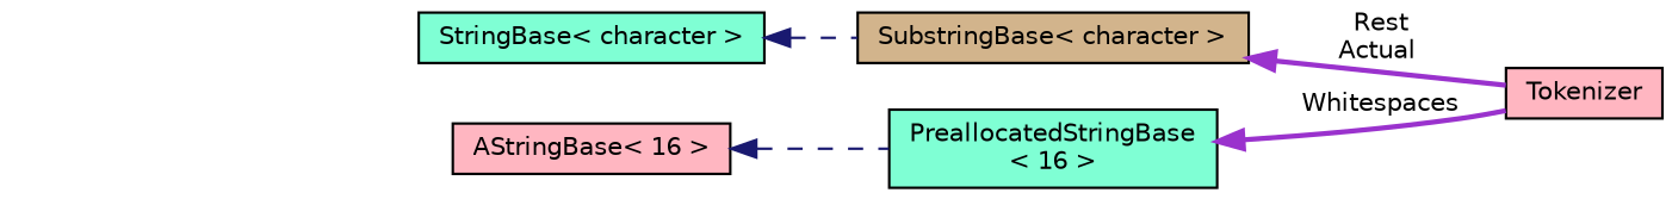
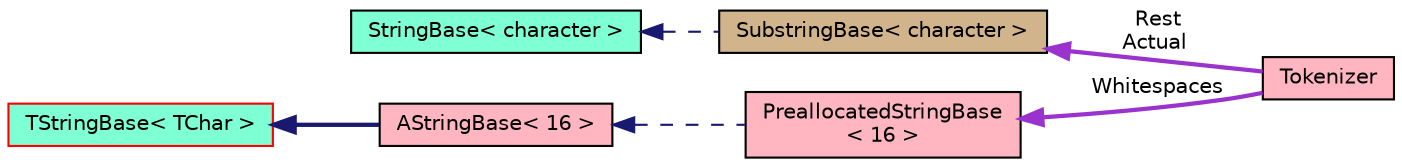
  digraph {
    rankdir=LR
    node [color=black fillcolor=aquamarine fontname=Helvetica fontsize=10 shape=record style=filled]
    edge [color=midnightblue dir=back fontname=Helvetica fontsize=10 labelfontname=Helvetica labelfontsize=10 style=bold]
    n1 [fillcolor=lightpink fontcolor=black height=0.2 label=Tokenizer width=0.4]
    n2 [fillcolor=tan height=0.2 label="SubstringBase\< character \>" width=0.4]
    n3 [height=0.2 label="StringBase\< character \>" width=0.4]
-   n4 [height=0.2 label="PreallocatedStringBase\l\< 16 \>" width=0.4]
+   n4 [fillcolor=lightpink height=0.2 label="PreallocatedStringBase\l\< 16 \>" width=0.4]
    n5 [fillcolor=lightpink height=0.2 label="AStringBase\< 16 \>" width=0.4]
+   n6 [color=red height=0.2 label="TStringBase\< TChar \>" width=0.4]
    n2 -> n1 [color=darkorchid3 label=" Rest\nActual"]
    n3 -> n2 [style=dashed]
    n4 -> n1 [color=darkorchid3 label=" Whitespaces"]
    n5 -> n4 [style=dashed]
+   n6 -> n5
  }
